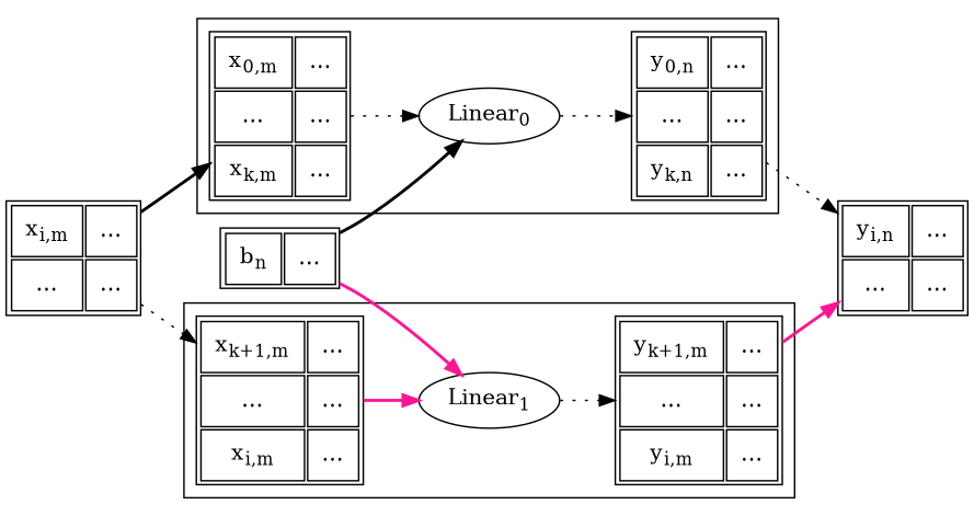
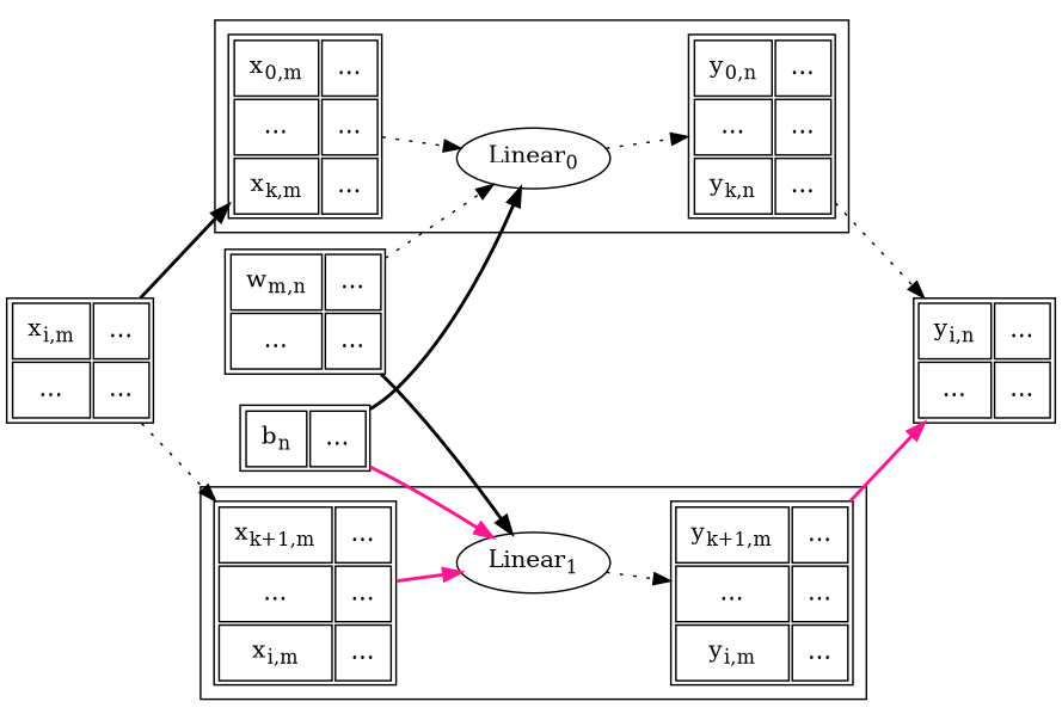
  digraph {
    rankdir=LR
    node [shape=plain]
    edge [color=black style=dotted]
    n1 [label=<         <table cellpadding="8">             <tr>                 <td>x<sub>0,m</sub></td>                 <td>…</td>                 </tr>             <tr>                 <td>…</td>                 <td>…</td>                 </tr>             <tr>                 <td>x<sub>k,m</sub></td>                 <td>…</td>                 </tr>             </table>         >]
    n2 [label=<Linear<sub>0</sub>> shape=""]
    n3 [label=<         <table cellpadding="8">             <tr>                 <td>y<sub>0,n</sub></td>                 <td>…</td>                 </tr>             <tr>                 <td>…</td>                 <td>…</td>                 </tr>             <tr>                 <td>y<sub>k,n</sub></td>                 <td>…</td>                 </tr>             </table>         >]
    n4 [label=<         <table cellpadding="8">             <tr>                 <td>x<sub>k+1,m</sub></td>                 <td>…</td>                 </tr>             <tr>                 <td>…</td>                 <td>…</td>                 </tr>             <tr>                 <td>x<sub>i,m</sub></td>                 <td>…</td>                 </tr>             </table>         >]
    n5 [label=<Linear<sub>1</sub>> shape=""]
    n6 [label=<         <table cellpadding="8">             <tr>                 <td>y<sub>k+1,m</sub></td>                 <td>…</td>                 </tr>             <tr>                 <td>…</td>                 <td>…</td>                 </tr>             <tr>                 <td>y<sub>i,m</sub></td>                 <td>…</td>                 </tr>             </table>         >]
    n7 [label=<         <table cellpadding="8">             <tr>                 <td>x<sub>i,m</sub></td>                 <td>…</td>                 </tr>             <tr>                 <td>…</td>                 <td>…</td>                 </tr>             </table>         >]
    n8 [label=<         <table cellpadding="8">             <tr>                 <td>y<sub>i,n</sub></td>                 <td>…</td>                 </tr>             <tr>                 <td>…</td>                 <td>…</td>                 </tr>             </table>         >]
+   n9 [label=<         <table cellpadding="8">             <tr>                 <td>w<sub>m,n</sub></td>                 <td>…</td>                 </tr>             <tr>                 <td>…</td>                 <td>…</td>                 </tr>             </table>         >]
    n10 [label=<         <table cellpadding="8">             <tr>                 <td>b<sub>n</sub></td>                 <td>…</td>                 </tr>             </table>         >]
    subgraph cluster_1 {
      n1
      n2
      n3
    }
    subgraph cluster_2 {
      n4
      n5
      n6
    }
    n1 -> n2
    n2 -> n3
    n3 -> n8
    n4 -> n5 [color=deeppink style=bold]
    n5 -> n6
    n6 -> n8 [color=deeppink style=bold]
    n7 -> n1 [style=bold]
    n7 -> n4
+   n9 -> n2
+   n9 -> n5 [style=bold]
    n10 -> n2 [style=bold]
    n10 -> n5 [color=deeppink style=bold]
  }
